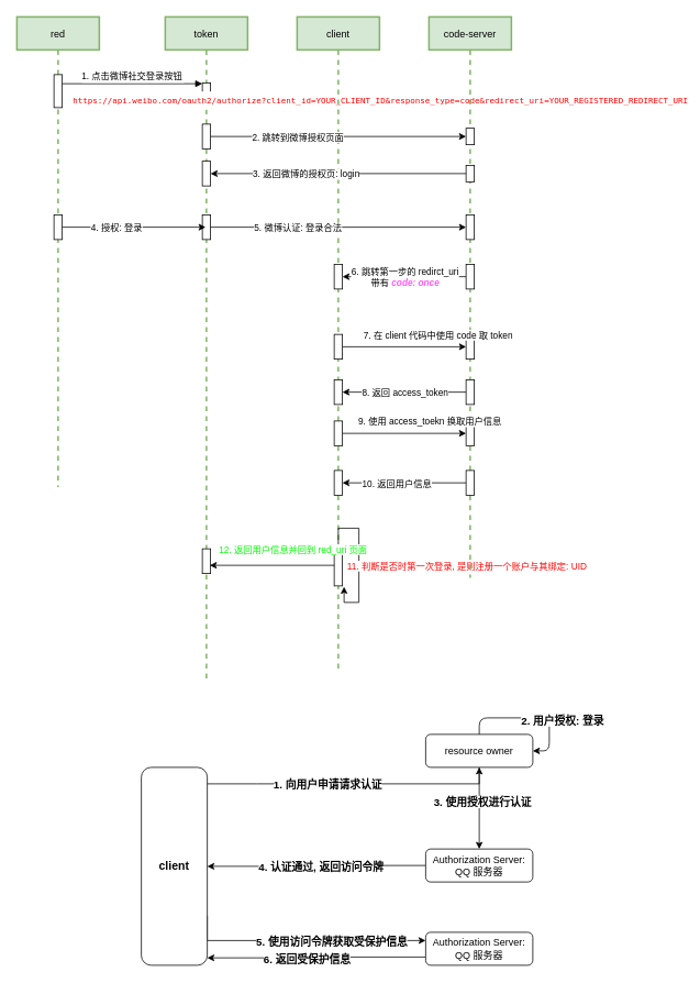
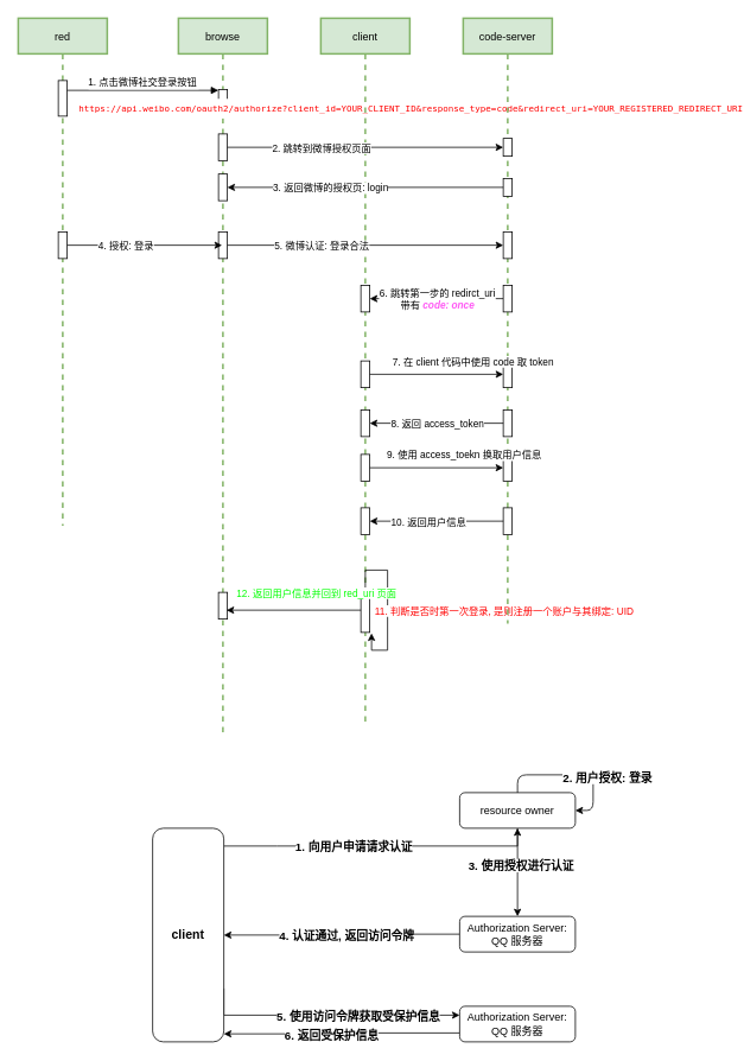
  <mxCell id="0" />
  <mxCell id="1" parent="0" />
  <mxCell id="2" value="red" style="shape=umlLifeline;perimeter=lifelinePerimeter;container=1;collapsible=0;recursiveResize=0;rounded=0;shadow=0;strokeWidth=2;fillColor=#d5e8d4;strokeColor=#82b366;" parent="1" vertex="1"><mxGeometry x="20" y="20" width="100" height="570" as="geometry" /></mxCell>
  <mxCell id="3" value="" style="points=[];perimeter=orthogonalPerimeter;rounded=0;shadow=0;strokeWidth=1;" parent="2" vertex="1"><mxGeometry x="45" y="70" width="10" height="40" as="geometry" /></mxCell>
  <mxCell id="4" value="" style="points=[];perimeter=orthogonalPerimeter;rounded=0;shadow=0;strokeWidth=1;" parent="2" vertex="1"><mxGeometry x="45" y="240" width="10" height="30" as="geometry" /></mxCell>
- <mxCell id="5" value="token" style="shape=umlLifeline;perimeter=lifelinePerimeter;container=1;collapsible=0;recursiveResize=0;rounded=0;shadow=0;strokeWidth=2;fillColor=#d5e8d4;strokeColor=#82b366;" parent="1" vertex="1"><mxGeometry x="200" y="20" width="100" height="805" as="geometry" /></mxCell>
+ <mxCell id="5" value="browse" style="shape=umlLifeline;perimeter=lifelinePerimeter;container=1;collapsible=0;recursiveResize=0;rounded=0;shadow=0;strokeWidth=2;fillColor=#d5e8d4;strokeColor=#82b366;" parent="1" vertex="1"><mxGeometry x="200" y="20" width="100" height="805" as="geometry" /></mxCell>
  <mxCell id="6" value="" style="points=[];perimeter=orthogonalPerimeter;rounded=0;shadow=0;strokeWidth=1;" parent="5" vertex="1"><mxGeometry x="45" y="80" width="10" height="20" as="geometry" /></mxCell>
  <mxCell id="7" value="" style="points=[];perimeter=orthogonalPerimeter;rounded=0;shadow=0;strokeWidth=1;" parent="5" vertex="1"><mxGeometry x="45" y="130" width="10" height="30" as="geometry" /></mxCell>
  <mxCell id="8" value="" style="points=[];perimeter=orthogonalPerimeter;rounded=0;shadow=0;strokeWidth=1;" parent="5" vertex="1"><mxGeometry x="45" y="175" width="10" height="30" as="geometry" /></mxCell>
  <mxCell id="9" value="" style="points=[];perimeter=orthogonalPerimeter;rounded=0;shadow=0;strokeWidth=1;" parent="5" vertex="1"><mxGeometry x="45" y="240" width="10" height="30" as="geometry" /></mxCell>
  <mxCell id="10" value="" style="points=[];perimeter=orthogonalPerimeter;rounded=0;shadow=0;strokeWidth=1;" parent="5" vertex="1"><mxGeometry x="45" y="645" width="10" height="30" as="geometry" /></mxCell>
  <mxCell id="11" value="1. 点击微博社交登录按钮" style="verticalAlign=bottom;endArrow=block;entryX=0;entryY=0;shadow=0;strokeWidth=1;" parent="1" edge="1"><mxGeometry relative="1" as="geometry"><mxPoint x="75" y="101" as="sourcePoint" /><mxPoint x="245" y="101" as="targetPoint" /></mxGeometry></mxCell>
  <mxCell id="12" value="&lt;div style=&quot;font-family: &amp;#34;droid sans mono&amp;#34; , monospace , monospace , &amp;#34;droid sans fallback&amp;#34; ; line-height: 22px&quot;&gt;&lt;br&gt;&lt;/div&gt;" style="edgeLabel;html=1;align=center;verticalAlign=middle;resizable=0;points=[];" parent="11" vertex="1" connectable="0"><mxGeometry x="-0.635" y="-3" relative="1" as="geometry"><mxPoint x="274" y="6" as="offset" /></mxGeometry></mxCell>
  <mxCell id="13" value="&lt;div style=&quot;font-family: &amp;#34;droid sans mono&amp;#34; , monospace , monospace , &amp;#34;droid sans fallback&amp;#34; ; line-height: 22px&quot;&gt;&lt;font style=&quot;font-size: 10px&quot; color=&quot;#ff0000&quot;&gt;https://api.weibo.com/oauth2/authorize?client_id=YOUR_CLIENT_ID&amp;amp;response_type=code&amp;amp;redirect_uri=YOUR_REGISTERED_REDIRECT_URI&lt;/font&gt;&lt;/div&gt;" style="edgeLabel;html=1;align=center;verticalAlign=middle;resizable=0;points=[];" parent="11" vertex="1" connectable="0"><mxGeometry x="-0.788" y="-2" relative="1" as="geometry"><mxPoint x="367" y="17" as="offset" /></mxGeometry></mxCell>
  <mxCell id="14" value="client" style="shape=umlLifeline;perimeter=lifelinePerimeter;container=1;collapsible=0;recursiveResize=0;rounded=0;shadow=0;strokeWidth=2;fillColor=#d5e8d4;strokeColor=#82b366;" parent="1" vertex="1"><mxGeometry x="360" y="20" width="100" height="790" as="geometry" /></mxCell>
  <mxCell id="15" value="" style="points=[];perimeter=orthogonalPerimeter;rounded=0;shadow=0;strokeWidth=1;" parent="14" vertex="1"><mxGeometry x="45" y="385" width="10" height="30" as="geometry" /></mxCell>
  <mxCell id="16" value="" style="points=[];perimeter=orthogonalPerimeter;rounded=0;shadow=0;strokeWidth=1;" parent="14" vertex="1"><mxGeometry x="45" y="440" width="10" height="30" as="geometry" /></mxCell>
  <mxCell id="17" value="" style="points=[];perimeter=orthogonalPerimeter;rounded=0;shadow=0;strokeWidth=1;" parent="14" vertex="1"><mxGeometry x="45" y="490" width="10" height="30" as="geometry" /></mxCell>
  <mxCell id="18" value="" style="points=[];perimeter=orthogonalPerimeter;rounded=0;shadow=0;strokeWidth=1;" parent="14" vertex="1"><mxGeometry x="45" y="550" width="10" height="30" as="geometry" /></mxCell>
  <mxCell id="19" value="" style="points=[];perimeter=orthogonalPerimeter;rounded=0;shadow=0;strokeWidth=1;" parent="14" vertex="1"><mxGeometry x="45" y="640" width="10" height="50" as="geometry" /></mxCell>
  <mxCell id="20" style="edgeStyle=orthogonalEdgeStyle;rounded=0;orthogonalLoop=1;jettySize=auto;html=1;entryX=1.2;entryY=1.02;entryDx=0;entryDy=0;entryPerimeter=0;" parent="14" source="19" target="19" edge="1"><mxGeometry relative="1" as="geometry" /></mxCell>
  <mxCell id="21" value="&lt;font color=&quot;#ff0000&quot;&gt;11. 判断是否时第一次登录, 是则注册一个账户与其绑定: UID&lt;/font&gt;" style="edgeLabel;html=1;align=center;verticalAlign=middle;resizable=0;points=[];" parent="20" vertex="1" connectable="0"><mxGeometry x="-0.081" y="3" relative="1" as="geometry"><mxPoint x="127" y="11" as="offset" /></mxGeometry></mxCell>
  <mxCell id="22" value="code-server" style="shape=umlLifeline;perimeter=lifelinePerimeter;container=1;collapsible=0;recursiveResize=0;rounded=0;shadow=0;strokeWidth=2;fillColor=#d5e8d4;strokeColor=#82b366;perimeterSpacing=0;" parent="1" vertex="1"><mxGeometry x="520" y="20" width="100" height="680" as="geometry" /></mxCell>
  <mxCell id="23" value="" style="points=[];perimeter=orthogonalPerimeter;rounded=0;shadow=0;strokeWidth=1;" parent="22" vertex="1"><mxGeometry x="45" y="135" width="10" height="20" as="geometry" /></mxCell>
  <mxCell id="24" value="" style="points=[];perimeter=orthogonalPerimeter;rounded=0;shadow=0;strokeWidth=1;" parent="22" vertex="1"><mxGeometry x="45" y="180" width="10" height="20" as="geometry" /></mxCell>
  <mxCell id="25" value="" style="points=[];perimeter=orthogonalPerimeter;rounded=0;shadow=0;strokeWidth=1;" parent="22" vertex="1"><mxGeometry x="45" y="240" width="10" height="30" as="geometry" /></mxCell>
  <mxCell id="26" value="" style="points=[];perimeter=orthogonalPerimeter;rounded=0;shadow=0;strokeWidth=1;" parent="22" vertex="1"><mxGeometry x="45" y="385" width="10" height="30" as="geometry" /></mxCell>
  <mxCell id="27" value="" style="points=[];perimeter=orthogonalPerimeter;rounded=0;shadow=0;strokeWidth=1;" parent="22" vertex="1"><mxGeometry x="45" y="440" width="10" height="30" as="geometry" /></mxCell>
  <mxCell id="28" value="" style="points=[];perimeter=orthogonalPerimeter;rounded=0;shadow=0;strokeWidth=1;" parent="22" vertex="1"><mxGeometry x="45" y="490" width="10" height="30" as="geometry" /></mxCell>
  <mxCell id="29" value="" style="points=[];perimeter=orthogonalPerimeter;rounded=0;shadow=0;strokeWidth=1;" parent="22" vertex="1"><mxGeometry x="45" y="550" width="10" height="30" as="geometry" /></mxCell>
  <mxCell id="30" style="edgeStyle=orthogonalEdgeStyle;rounded=0;orthogonalLoop=1;jettySize=auto;html=1;" parent="1" source="7" target="23" edge="1"><mxGeometry relative="1" as="geometry" /></mxCell>
  <mxCell id="31" value="2. 跳转到微博授权页面" style="edgeLabel;html=1;align=center;verticalAlign=middle;resizable=0;points=[];" parent="30" vertex="1" connectable="0"><mxGeometry x="-0.426" y="-3" relative="1" as="geometry"><mxPoint x="16" y="-3" as="offset" /></mxGeometry></mxCell>
  <mxCell id="32" style="edgeStyle=orthogonalEdgeStyle;rounded=0;orthogonalLoop=1;jettySize=auto;html=1;" parent="1" source="24" target="8" edge="1"><mxGeometry relative="1" as="geometry" /></mxCell>
  <mxCell id="33" value="3. 返回微博的授权页: login" style="edgeLabel;html=1;align=center;verticalAlign=middle;resizable=0;points=[];" parent="32" vertex="1" connectable="0"><mxGeometry x="0.652" y="3" relative="1" as="geometry"><mxPoint x="61" y="-3" as="offset" /></mxGeometry></mxCell>
  <mxCell id="34" style="edgeStyle=orthogonalEdgeStyle;rounded=0;orthogonalLoop=1;jettySize=auto;html=1;" parent="1" source="4" target="5" edge="1"><mxGeometry relative="1" as="geometry"><Array as="points"><mxPoint x="220" y="275" /><mxPoint x="220" y="275" /></Array></mxGeometry></mxCell>
  <mxCell id="35" value="4. 授权: 登录" style="edgeLabel;html=1;align=center;verticalAlign=middle;resizable=0;points=[];" parent="34" vertex="1" connectable="0"><mxGeometry x="-0.701" y="2" relative="1" as="geometry"><mxPoint x="39" y="2" as="offset" /></mxGeometry></mxCell>
  <mxCell id="36" value="" style="points=[];perimeter=orthogonalPerimeter;rounded=0;shadow=0;strokeWidth=1;" parent="1" vertex="1"><mxGeometry x="405" y="320" width="10" height="30" as="geometry" /></mxCell>
  <mxCell id="37" style="edgeStyle=orthogonalEdgeStyle;rounded=0;orthogonalLoop=1;jettySize=auto;html=1;" parent="1" source="9" target="25" edge="1"><mxGeometry relative="1" as="geometry" /></mxCell>
  <mxCell id="38" value="5. 微博认证: 登录合法" style="edgeLabel;html=1;align=center;verticalAlign=middle;resizable=0;points=[];" parent="37" vertex="1" connectable="0"><mxGeometry x="-0.4" y="4" relative="1" as="geometry"><mxPoint x="12" y="4" as="offset" /></mxGeometry></mxCell>
  <mxCell id="39" style="edgeStyle=orthogonalEdgeStyle;rounded=0;orthogonalLoop=1;jettySize=auto;html=1;" parent="1" source="41" target="36" edge="1"><mxGeometry relative="1" as="geometry" /></mxCell>
  <mxCell id="40" value="6. 跳转第一步的 redirct_uri&lt;br&gt;带有 &lt;b&gt;&lt;i&gt;&lt;font color=&quot;#ff59f4&quot;&gt;code: once&lt;/font&gt;&lt;/i&gt;&lt;/b&gt;" style="edgeLabel;html=1;align=center;verticalAlign=middle;resizable=0;points=[];" parent="39" vertex="1" connectable="0"><mxGeometry x="0.347" y="5" relative="1" as="geometry"><mxPoint x="26" y="-5" as="offset" /></mxGeometry></mxCell>
  <mxCell id="41" value="" style="points=[];perimeter=orthogonalPerimeter;rounded=0;shadow=0;strokeWidth=1;" parent="1" vertex="1"><mxGeometry x="565" y="320" width="10" height="30" as="geometry" /></mxCell>
  <mxCell id="42" style="edgeStyle=orthogonalEdgeStyle;rounded=0;orthogonalLoop=1;jettySize=auto;html=1;" parent="1" source="15" target="26" edge="1"><mxGeometry relative="1" as="geometry" /></mxCell>
  <mxCell id="43" value="7. 在 client 代码中使用 code 取 token" style="edgeLabel;html=1;align=center;verticalAlign=middle;resizable=0;points=[];" parent="42" vertex="1" connectable="0"><mxGeometry x="-0.653" y="-1" relative="1" as="geometry"><mxPoint x="89" y="-16" as="offset" /></mxGeometry></mxCell>
  <mxCell id="44" style="edgeStyle=orthogonalEdgeStyle;rounded=0;orthogonalLoop=1;jettySize=auto;html=1;" parent="1" source="27" target="16" edge="1"><mxGeometry relative="1" as="geometry" /></mxCell>
  <mxCell id="45" value="8. 返回 access_token" style="edgeLabel;html=1;align=center;verticalAlign=middle;resizable=0;points=[];" parent="44" vertex="1" connectable="0"><mxGeometry x="0.72" y="-2" relative="1" as="geometry"><mxPoint x="54" y="2" as="offset" /></mxGeometry></mxCell>
  <mxCell id="46" style="edgeStyle=orthogonalEdgeStyle;rounded=0;orthogonalLoop=1;jettySize=auto;html=1;" parent="1" source="17" target="28" edge="1"><mxGeometry relative="1" as="geometry" /></mxCell>
  <mxCell id="47" value="9. 使用 access_toekn 换取用户信息" style="edgeLabel;html=1;align=center;verticalAlign=middle;resizable=0;points=[];" parent="46" vertex="1" connectable="0"><mxGeometry x="-0.68" y="2" relative="1" as="geometry"><mxPoint x="81" y="-13" as="offset" /></mxGeometry></mxCell>
  <mxCell id="48" style="edgeStyle=orthogonalEdgeStyle;rounded=0;orthogonalLoop=1;jettySize=auto;html=1;" parent="1" source="29" target="18" edge="1"><mxGeometry relative="1" as="geometry" /></mxCell>
  <mxCell id="49" value="10. 返回用户信息" style="edgeLabel;html=1;align=center;verticalAlign=middle;resizable=0;points=[];" parent="48" vertex="1" connectable="0"><mxGeometry x="0.64" y="2" relative="1" as="geometry"><mxPoint x="38" y="-2" as="offset" /></mxGeometry></mxCell>
  <mxCell id="50" style="edgeStyle=orthogonalEdgeStyle;rounded=0;orthogonalLoop=1;jettySize=auto;html=1;entryX=0.9;entryY=0.667;entryDx=0;entryDy=0;entryPerimeter=0;" parent="1" source="19" target="10" edge="1"><mxGeometry relative="1" as="geometry" /></mxCell>
  <mxCell id="51" value="&lt;font color=&quot;#00ff00&quot;&gt;12. 返回用户信息并回到 red_uri 页面&lt;/font&gt;" style="edgeLabel;html=1;align=center;verticalAlign=middle;resizable=0;points=[];" parent="50" vertex="1" connectable="0"><mxGeometry x="0.682" y="-2" relative="1" as="geometry"><mxPoint x="76" y="-18.01" as="offset" /></mxGeometry></mxCell>
  <mxCell id="52" style="edgeStyle=orthogonalEdgeStyle;rounded=0;orthogonalLoop=1;jettySize=auto;html=1;strokeColor=#000000;" edge="1" parent="1" source="56" target="59"><mxGeometry relative="1" as="geometry"><Array as="points"><mxPoint x="311" y="950" /><mxPoint x="311" y="950" /></Array></mxGeometry></mxCell>
  <mxCell id="53" value="&lt;b&gt;&lt;font style=&quot;font-size: 13px&quot;&gt;1. 向用户申请请求认证&lt;/font&gt;&lt;/b&gt;" style="edgeLabel;html=1;align=center;verticalAlign=middle;resizable=0;points=[];" vertex="1" connectable="0" parent="52"><mxGeometry x="-0.638" y="-1" relative="1" as="geometry"><mxPoint x="82" y="-1" as="offset" /></mxGeometry></mxCell>
  <mxCell id="54" style="edgeStyle=orthogonalEdgeStyle;rounded=0;orthogonalLoop=1;jettySize=auto;html=1;exitX=1;exitY=0.75;exitDx=0;exitDy=0;strokeColor=#000000;" edge="1" parent="1" source="56" target="67"><mxGeometry relative="1" as="geometry"><Array as="points"><mxPoint x="251" y="1140" /></Array></mxGeometry></mxCell>
  <mxCell id="55" value="&lt;b&gt;&lt;font style=&quot;font-size: 13px&quot;&gt;5. 使用访问令牌获取受保护信息&lt;/font&gt;&lt;/b&gt;" style="edgeLabel;html=1;align=center;verticalAlign=middle;resizable=0;points=[];" vertex="1" connectable="0" parent="54"><mxGeometry x="-0.349" y="1" relative="1" as="geometry"><mxPoint x="84" y="1" as="offset" /></mxGeometry></mxCell>
  <mxCell id="56" value="&lt;b&gt;&lt;font style=&quot;font-size: 14px&quot;&gt;client&lt;/font&gt;&lt;/b&gt;" style="rounded=1;whiteSpace=wrap;html=1;" vertex="1" parent="1"><mxGeometry x="171" y="930" width="80" height="240" as="geometry" /></mxCell>
  <mxCell id="57" value="" style="edgeStyle=orthogonalEdgeStyle;rounded=1;orthogonalLoop=1;jettySize=auto;html=1;entryX=0.5;entryY=0;entryDx=0;entryDy=0;strokeColor=#000000;" edge="1" parent="1" source="59" target="64"><mxGeometry x="1" y="143" relative="1" as="geometry"><mxPoint x="-83" y="130" as="offset" /></mxGeometry></mxCell>
  <mxCell id="58" value="&lt;b&gt;&lt;font style=&quot;font-size: 13px&quot;&gt;3. 使用授权进行认证&lt;/font&gt;&lt;/b&gt;" style="edgeLabel;html=1;align=center;verticalAlign=middle;resizable=0;points=[];" vertex="1" connectable="0" parent="57"><mxGeometry x="-0.28" y="3" relative="1" as="geometry"><mxPoint y="5" as="offset" /></mxGeometry></mxCell>
  <mxCell id="59" value="resource owner" style="rounded=1;whiteSpace=wrap;html=1;" vertex="1" parent="1"><mxGeometry x="516" y="890" width="130" height="40" as="geometry" /></mxCell>
  <mxCell id="60" style="edgeStyle=orthogonalEdgeStyle;rounded=1;orthogonalLoop=1;jettySize=auto;html=1;entryX=1;entryY=0.5;entryDx=0;entryDy=0;strokeColor=#000000;" edge="1" parent="1" source="59" target="59"><mxGeometry relative="1" as="geometry" /></mxCell>
  <mxCell id="61" value="&lt;b&gt;&lt;font style=&quot;font-size: 13px&quot;&gt;2. 用户授权: 登录&lt;/font&gt;&lt;/b&gt;" style="edgeLabel;html=1;align=center;verticalAlign=middle;resizable=0;points=[];" vertex="1" connectable="0" parent="60"><mxGeometry x="-0.539" y="-2" relative="1" as="geometry"><mxPoint x="82" as="offset" /></mxGeometry></mxCell>
  <mxCell id="62" style="edgeStyle=orthogonalEdgeStyle;rounded=1;orthogonalLoop=1;jettySize=auto;html=1;entryX=1;entryY=0.5;entryDx=0;entryDy=0;strokeColor=#000000;" edge="1" parent="1" source="64" target="56"><mxGeometry relative="1" as="geometry" /></mxCell>
  <mxCell id="63" value="&lt;b&gt;&lt;font style=&quot;font-size: 13px&quot;&gt;4. 认证通过, 返回访问令牌&lt;/font&gt;&lt;/b&gt;" style="edgeLabel;html=1;align=center;verticalAlign=middle;resizable=0;points=[];" vertex="1" connectable="0" parent="62"><mxGeometry x="0.774" y="-1" relative="1" as="geometry"><mxPoint x="107" y="1" as="offset" /></mxGeometry></mxCell>
  <mxCell id="64" value="Authorization Server: QQ 服务器" style="rounded=1;whiteSpace=wrap;html=1;" vertex="1" parent="1"><mxGeometry x="516" y="1029" width="130" height="40" as="geometry" /></mxCell>
  <mxCell id="65" style="edgeStyle=orthogonalEdgeStyle;rounded=0;orthogonalLoop=1;jettySize=auto;html=1;exitX=0;exitY=0.75;exitDx=0;exitDy=0;strokeColor=#000000;" edge="1" parent="1" source="67"><mxGeometry relative="1" as="geometry"><mxPoint x="251" y="1161" as="targetPoint" /><Array as="points"><mxPoint x="384" y="1160" /><mxPoint x="384" y="1161" /></Array></mxGeometry></mxCell>
  <mxCell id="66" value="&lt;b&gt;&lt;font style=&quot;font-size: 13px&quot;&gt;6. 返回受保护信息&lt;/font&gt;&lt;/b&gt;" style="edgeLabel;html=1;align=center;verticalAlign=middle;resizable=0;points=[];" vertex="1" connectable="0" parent="65"><mxGeometry x="0.421" y="1" relative="1" as="geometry"><mxPoint x="43" as="offset" /></mxGeometry></mxCell>
  <mxCell id="67" value="Authorization Server: QQ 服务器" style="rounded=1;whiteSpace=wrap;html=1;" vertex="1" parent="1"><mxGeometry x="516" y="1130" width="130" height="40" as="geometry" /></mxCell>
